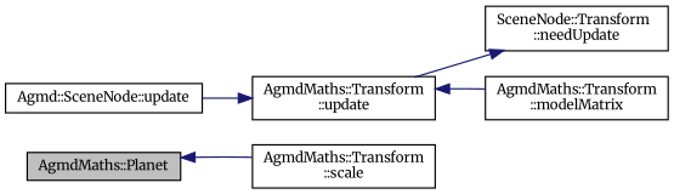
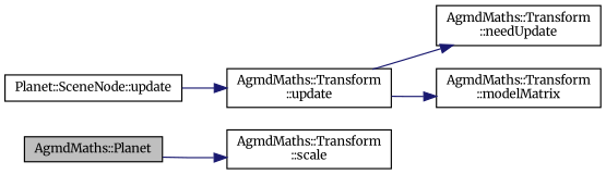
  digraph {
    fontname=Merriweather
    rankdir=LR
    node [color=black fillcolor=white fontname=Merriweather fontsize=10 shape=record style=filled]
    edge [color=midnightblue fontname=Merriweather fontsize=10 labelfontname=Helvetica labelfontsize=10 style=solid]
    n1 [fillcolor=grey75 fontcolor=black height=0.2 label="AgmdMaths::Planet" width=0.4]
    n2 [height=0.2 label="AgmdMaths::Transform\l::scale" width=0.4]
-   n3 [height=0.2 label="Agmd::SceneNode::update" width=0.4]
+   n3 [height=0.2 label="Planet::SceneNode::update" width=0.4]
    n4 [height=0.2 label="AgmdMaths::Transform\l::update" width=0.4]
-   n5 [height=0.2 label="SceneNode::Transform\l::needUpdate" width=0.4]
+   n5 [height=0.2 label="AgmdMaths::Transform\l::needUpdate" width=0.4]
    n6 [height=0.2 label="AgmdMaths::Transform\l::modelMatrix" width=0.4]
-   n2 -> n1
+   n1 -> n2
    n3 -> n4
    n4 -> n5
-   n6 -> n4
+   n4 -> n6
  }
